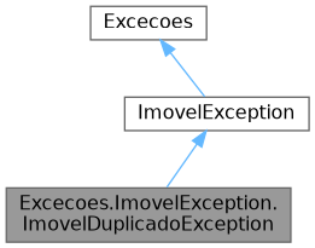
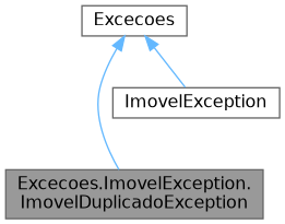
  digraph {
    node [color=gray40 fillcolor=white fontname=Helvetica fontsize=12 shape=box style=filled]
    edge [color=steelblue1 dir=back fontname=Helvetica fontsize=12 labelfontname=Helvetica labelfontsize=10 style=solid]
    n1 [fillcolor=grey60 fontcolor=black height=0.2 label="Excecoes.ImovelException.\lImovelDuplicadoException" width=0.4]
    n2 [height=0.2 label=ImovelException width=0.4]
    n3 [height=0.2 label=Excecoes width=0.4]
-   n2 -> n1
+   n3 -> n1
    n3 -> n2
  }
